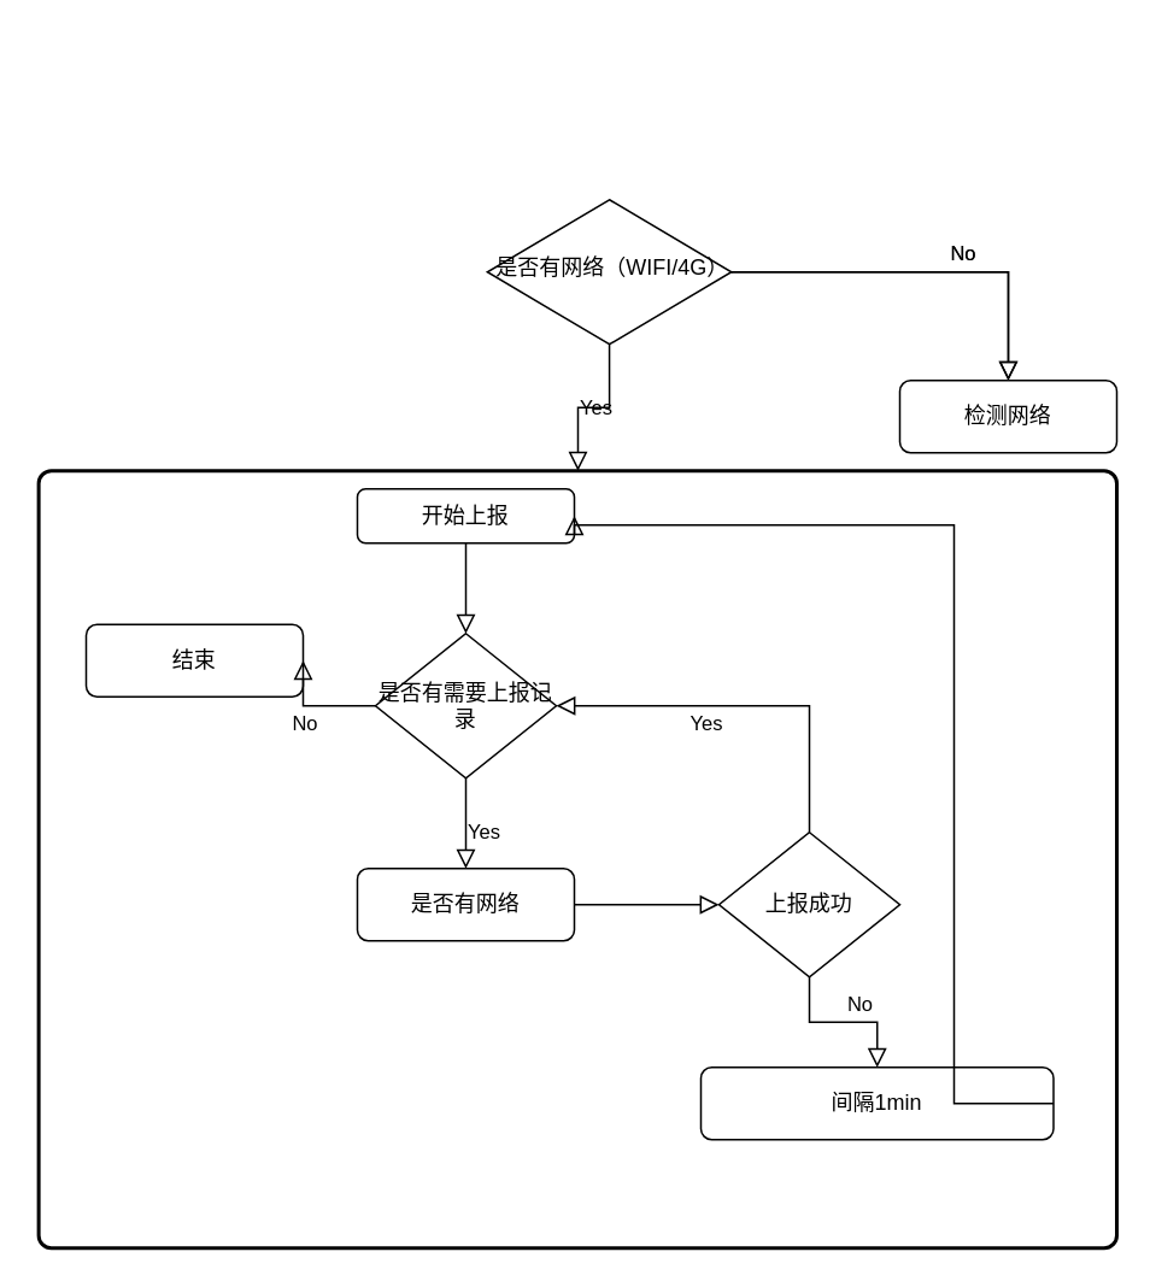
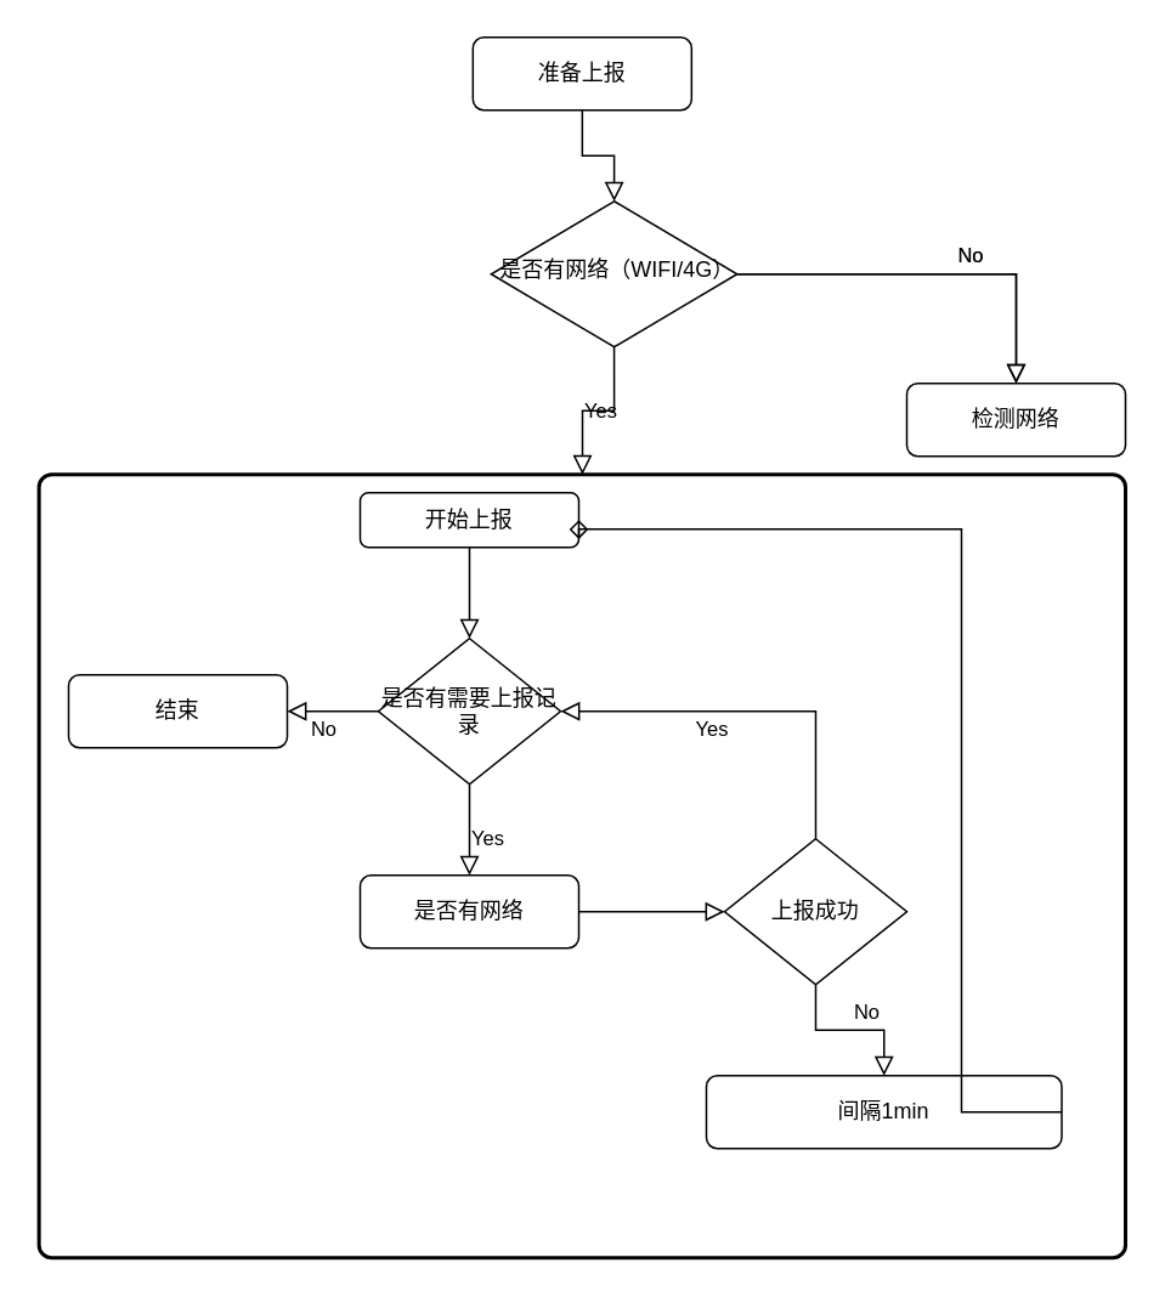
  <mxCell id="0" />
  <mxCell id="1" parent="0" />
+ <mxCell id="2" value="" style="rounded=0;html=1;jettySize=auto;orthogonalLoop=1;fontSize=11;endArrow=block;endFill=0;endSize=8;strokeWidth=1;shadow=0;labelBackgroundColor=none;edgeStyle=orthogonalEdgeStyle;" parent="1" source="3" target="5" edge="1"><mxGeometry relative="1" as="geometry" /></mxCell>
+ <mxCell id="3" value="准备上报" style="rounded=1;whiteSpace=wrap;html=1;fontSize=12;glass=0;strokeWidth=1;shadow=0;" parent="1" vertex="1"><mxGeometry x="258.88" y="20" width="120" height="40" as="geometry" /></mxCell>
  <mxCell id="4" value="No" style="edgeStyle=orthogonalEdgeStyle;rounded=0;html=1;jettySize=auto;orthogonalLoop=1;fontSize=11;endArrow=block;endFill=0;endSize=8;strokeWidth=1;shadow=0;labelBackgroundColor=none;" parent="1" source="5" target="6" edge="1"><mxGeometry x="0.2" y="10" relative="1" as="geometry"><mxPoint as="offset" /></mxGeometry></mxCell>
  <mxCell id="5" value="是否有网络（WIFI/4G）" style="rhombus;whiteSpace=wrap;html=1;shadow=0;fontFamily=Helvetica;fontSize=12;align=center;strokeWidth=1;spacing=6;spacingTop=-4;" parent="1" vertex="1"><mxGeometry x="268.88" y="110" width="135" height="80" as="geometry" /></mxCell>
  <mxCell id="6" value="检测网络" style="rounded=1;whiteSpace=wrap;html=1;fontSize=12;glass=0;strokeWidth=1;shadow=0;" parent="1" vertex="1"><mxGeometry x="497" y="210" width="120" height="40" as="geometry" /></mxCell>
  <mxCell id="7" value="" style="rounded=1;whiteSpace=wrap;html=1;absoluteArcSize=1;arcSize=14;strokeWidth=2;" vertex="1" parent="1"><mxGeometry x="20.75" y="260" width="596.25" height="430" as="geometry" /></mxCell>
  <mxCell id="8" value="Yes" style="edgeStyle=orthogonalEdgeStyle;rounded=0;html=1;jettySize=auto;orthogonalLoop=1;fontSize=11;endArrow=block;endFill=0;endSize=8;strokeWidth=1;shadow=0;labelBackgroundColor=none;exitX=0.5;exitY=1;exitDx=0;exitDy=0;" edge="1" parent="1" source="5" target="7"><mxGeometry x="0.2" y="10" relative="1" as="geometry"><mxPoint as="offset" /><mxPoint x="377" y="160" as="sourcePoint" /><mxPoint x="447" y="250" as="targetPoint" /><Array as="points" /></mxGeometry></mxCell>
  <mxCell id="9" value="开始上报" style="rounded=1;whiteSpace=wrap;html=1;fontSize=12;glass=0;strokeWidth=1;shadow=0;" vertex="1" parent="1"><mxGeometry x="197" y="270" width="120" height="30" as="geometry" /></mxCell>
  <mxCell id="10" value="是否有需要上报记录" style="rhombus;whiteSpace=wrap;html=1;" vertex="1" parent="1"><mxGeometry x="207" y="350" width="100" height="80" as="geometry" /></mxCell>
  <mxCell id="11" value="" style="edgeStyle=orthogonalEdgeStyle;rounded=0;html=1;jettySize=auto;orthogonalLoop=1;fontSize=11;endArrow=block;endFill=0;endSize=8;strokeWidth=1;shadow=0;labelBackgroundColor=none;exitX=0.5;exitY=1;exitDx=0;exitDy=0;entryX=0.5;entryY=0;entryDx=0;entryDy=0;" edge="1" parent="1" source="9" target="10"><mxGeometry x="0.2" y="10" relative="1" as="geometry"><mxPoint as="offset" /><mxPoint x="327" y="200" as="sourcePoint" /><mxPoint x="327" y="260" as="targetPoint" /><Array as="points" /></mxGeometry></mxCell>
  <mxCell id="12" value="是否有网络" style="rounded=1;whiteSpace=wrap;html=1;fontSize=12;glass=0;strokeWidth=1;shadow=0;" vertex="1" parent="1"><mxGeometry x="197" y="480" width="120" height="40" as="geometry" /></mxCell>
  <mxCell id="13" value="Yes" style="edgeStyle=orthogonalEdgeStyle;rounded=0;html=1;jettySize=auto;orthogonalLoop=1;fontSize=11;endArrow=block;endFill=0;endSize=8;strokeWidth=1;shadow=0;labelBackgroundColor=none;exitX=0.5;exitY=1;exitDx=0;exitDy=0;entryX=0.5;entryY=0;entryDx=0;entryDy=0;" edge="1" parent="1" source="10" target="12"><mxGeometry x="0.2" y="10" relative="1" as="geometry"><mxPoint as="offset" /><mxPoint x="116.41" y="430" as="sourcePoint" /><mxPoint x="116.41" y="470" as="targetPoint" /><Array as="points" /></mxGeometry></mxCell>
  <mxCell id="14" value="上报成功" style="rhombus;whiteSpace=wrap;html=1;" vertex="1" parent="1"><mxGeometry x="397" y="460" width="100" height="80" as="geometry" /></mxCell>
  <mxCell id="15" value="Yes" style="edgeStyle=orthogonalEdgeStyle;rounded=0;html=1;jettySize=auto;orthogonalLoop=1;fontSize=11;endArrow=block;endFill=0;endSize=8;strokeWidth=1;shadow=0;labelBackgroundColor=none;exitX=0.5;exitY=0;exitDx=0;exitDy=0;entryX=1;entryY=0.5;entryDx=0;entryDy=0;" edge="1" parent="1" source="14" target="10"><mxGeometry x="0.206" y="10" relative="1" as="geometry"><mxPoint as="offset" /><mxPoint x="126.41" y="440" as="sourcePoint" /><mxPoint x="127" y="470" as="targetPoint" /><Array as="points"><mxPoint x="307" y="390" /></Array></mxGeometry></mxCell>
  <mxCell id="16" value="" style="edgeStyle=orthogonalEdgeStyle;rounded=0;html=1;jettySize=auto;orthogonalLoop=1;fontSize=11;endArrow=block;endFill=0;endSize=8;strokeWidth=1;shadow=0;labelBackgroundColor=none;entryX=0;entryY=0.5;entryDx=0;entryDy=0;exitX=1;exitY=0.5;exitDx=0;exitDy=0;" edge="1" parent="1" source="12" target="14"><mxGeometry x="0.2" y="10" relative="1" as="geometry"><mxPoint as="offset" /><mxPoint x="177" y="480" as="sourcePoint" /><mxPoint x="127" y="360" as="targetPoint" /><Array as="points" /></mxGeometry></mxCell>
- <mxCell id="17" value="结束" style="rounded=1;whiteSpace=wrap;html=1;fontSize=12;glass=0;strokeWidth=1;shadow=0;" vertex="1" parent="1"><mxGeometry x="47" y="345" width="120" height="40" as="geometry" /></mxCell>
+ <mxCell id="17" value="结束" style="rounded=1;whiteSpace=wrap;html=1;fontSize=12;glass=0;strokeWidth=1;shadow=0;" vertex="1" parent="1"><mxGeometry x="37" y="370" width="120" height="40" as="geometry" /></mxCell>
  <mxCell id="18" value="No" style="edgeStyle=orthogonalEdgeStyle;rounded=0;html=1;jettySize=auto;orthogonalLoop=1;fontSize=11;endArrow=block;endFill=0;endSize=8;strokeWidth=1;shadow=0;labelBackgroundColor=none;" edge="1" parent="1" source="5" target="6"><mxGeometry x="0.2" y="10" relative="1" as="geometry"><mxPoint as="offset" /><mxPoint x="367" y="150" as="sourcePoint" /><mxPoint x="417" y="150" as="targetPoint" /><Array as="points"><mxPoint x="387" y="150" /><mxPoint x="387" y="150" /></Array></mxGeometry></mxCell>
  <mxCell id="19" value="No" style="edgeStyle=orthogonalEdgeStyle;rounded=0;html=1;jettySize=auto;orthogonalLoop=1;fontSize=11;endArrow=block;endFill=0;endSize=8;strokeWidth=1;shadow=0;labelBackgroundColor=none;exitX=0;exitY=0.5;exitDx=0;exitDy=0;entryX=1;entryY=0.5;entryDx=0;entryDy=0;" edge="1" parent="1" source="10" target="17"><mxGeometry x="0.2" y="10" relative="1" as="geometry"><mxPoint as="offset" /><mxPoint x="377" y="160" as="sourcePoint" /><mxPoint x="427" y="160" as="targetPoint" /><Array as="points"><mxPoint x="167" y="390" /><mxPoint x="167" y="390" /></Array></mxGeometry></mxCell>
  <mxCell id="20" value="No" style="edgeStyle=orthogonalEdgeStyle;rounded=0;html=1;jettySize=auto;orthogonalLoop=1;fontSize=11;endArrow=block;endFill=0;endSize=8;strokeWidth=1;shadow=0;labelBackgroundColor=none;exitX=0.5;exitY=1;exitDx=0;exitDy=0;entryX=0.5;entryY=0;entryDx=0;entryDy=0;startArrow=none;" edge="1" parent="1" source="14" target="21"><mxGeometry x="0.2" y="10" relative="1" as="geometry"><mxPoint as="offset" /><mxPoint x="217" y="400" as="sourcePoint" /><mxPoint x="167" y="400" as="targetPoint" /><Array as="points" /></mxGeometry></mxCell>
  <mxCell id="21" value="间隔1min" style="rounded=1;whiteSpace=wrap;html=1;fontSize=12;glass=0;strokeWidth=1;shadow=0;" vertex="1" parent="1"><mxGeometry x="387" y="590" width="195" height="40" as="geometry" /></mxCell>
- <mxCell id="22" value="" style="edgeStyle=orthogonalEdgeStyle;rounded=0;html=1;jettySize=auto;orthogonalLoop=1;fontSize=11;endArrow=block;endFill=0;endSize=8;strokeWidth=1;shadow=0;labelBackgroundColor=none;exitX=1;exitY=0.5;exitDx=0;exitDy=0;entryX=1;entryY=0.5;entryDx=0;entryDy=0;" edge="1" parent="1" source="21" target="9"><mxGeometry x="0.2" y="10" relative="1" as="geometry"><mxPoint as="offset" /><mxPoint x="327" y="510" as="sourcePoint" /><mxPoint x="257" y="330" as="targetPoint" /><Array as="points"><mxPoint x="527" y="610" /><mxPoint x="527" y="290" /></Array></mxGeometry></mxCell>
+ <mxCell id="22" value="" style="edgeStyle=orthogonalEdgeStyle;rounded=0;html=1;jettySize=auto;orthogonalLoop=1;fontSize=11;endArrow=diamond;endFill=0;endSize=8;strokeWidth=1;shadow=0;labelBackgroundColor=none;exitX=1;exitY=0.5;exitDx=0;exitDy=0;entryX=1;entryY=0.5;entryDx=0;entryDy=0;" edge="1" parent="1" source="21" target="9"><mxGeometry x="0.2" y="10" relative="1" as="geometry"><mxPoint as="offset" /><mxPoint x="327" y="510" as="sourcePoint" /><mxPoint x="257" y="330" as="targetPoint" /><Array as="points"><mxPoint x="527" y="610" /><mxPoint x="527" y="290" /></Array></mxGeometry></mxCell>
